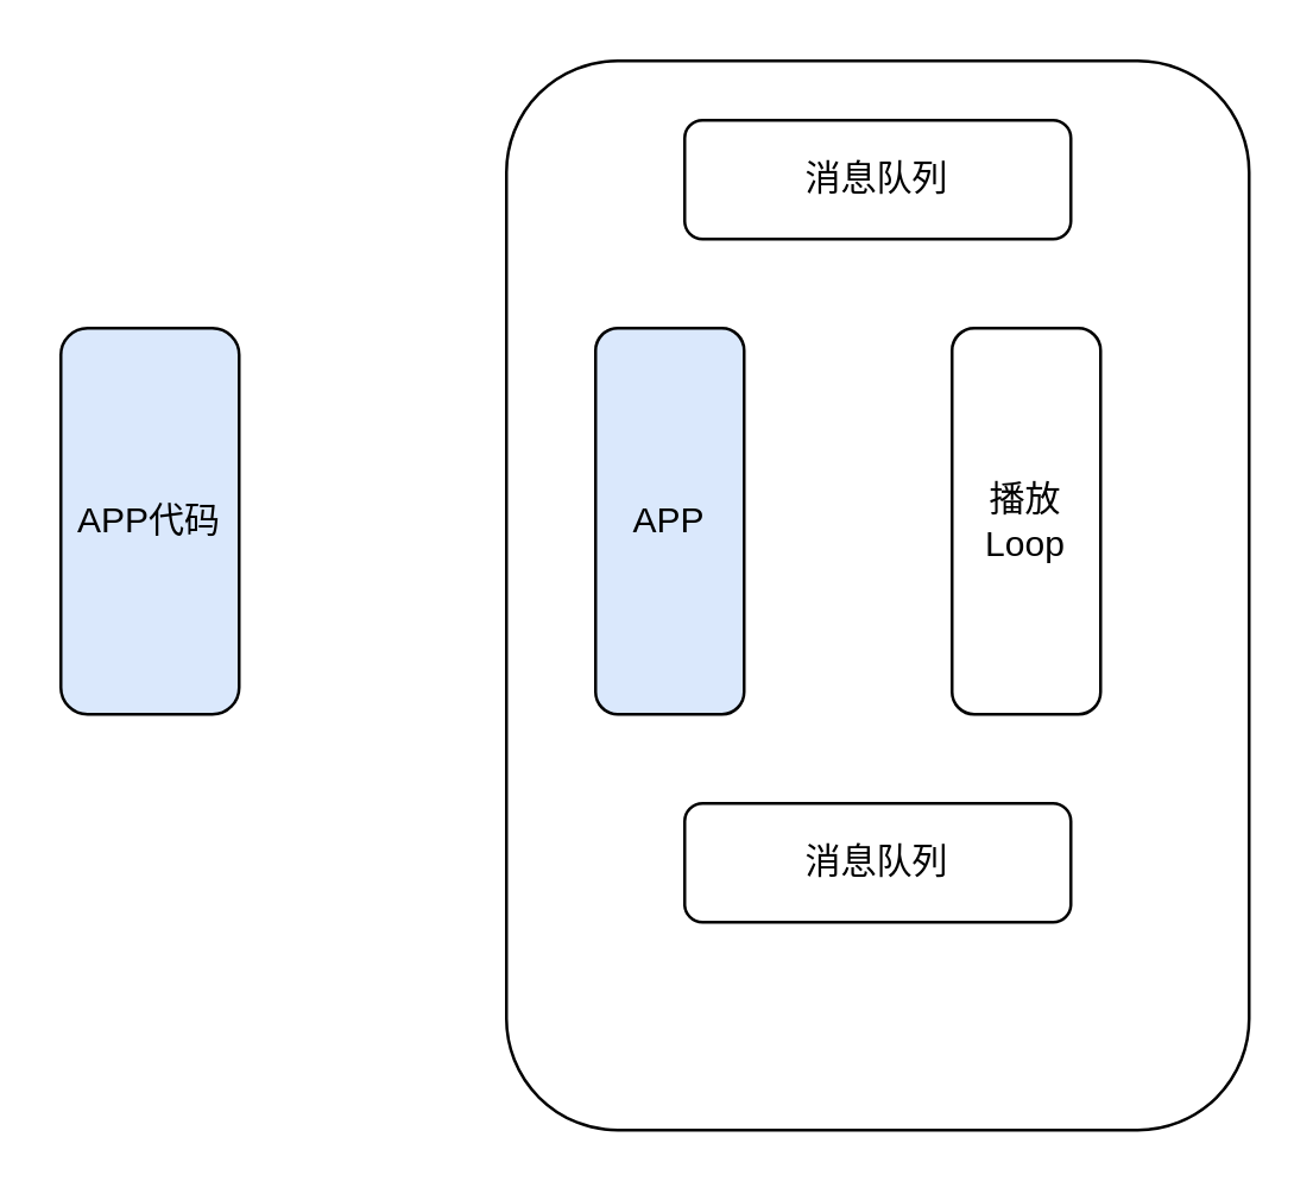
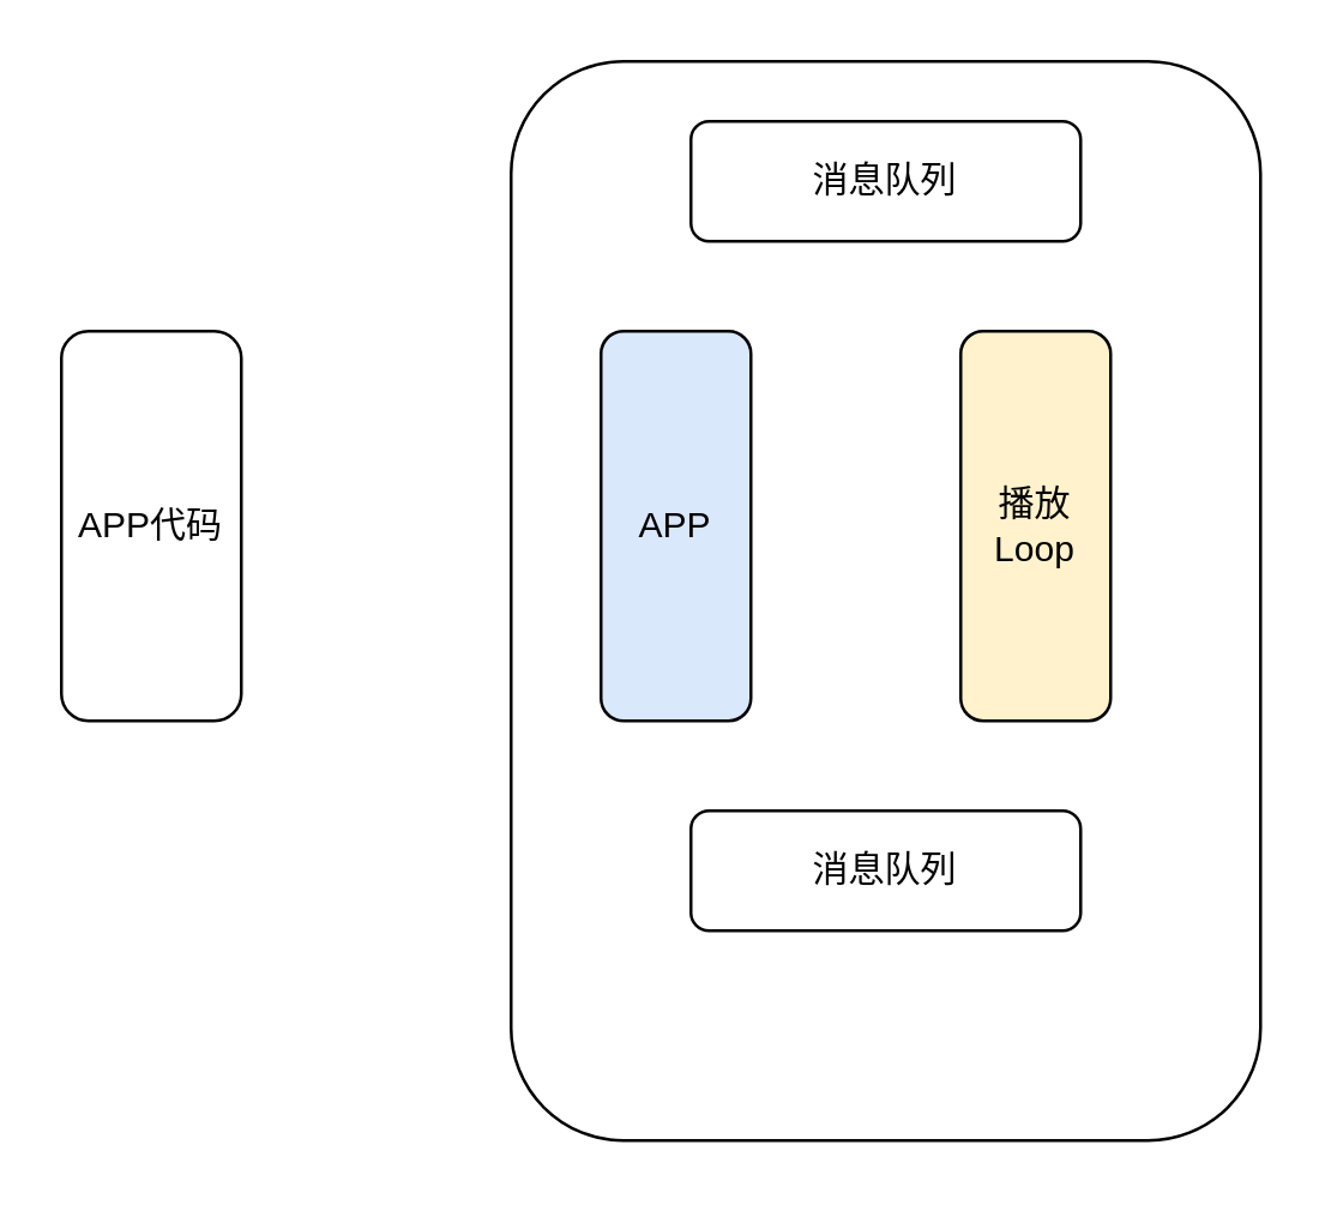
  <mxCell id="0" />
  <mxCell id="1" parent="0" />
  <mxCell id="2" value="" style="rounded=1;whiteSpace=wrap;html=1;" vertex="1" parent="1"><mxGeometry x="170" y="20" width="250" height="360" as="geometry" /></mxCell>
- <mxCell id="3" value="APP代码" style="rounded=1;whiteSpace=wrap;html=1;rotation=0;fillColor=#dae8fc;" vertex="1" parent="1"><mxGeometry x="20" y="110" width="60" height="130" as="geometry" /></mxCell>
+ <mxCell id="3" value="APP代码" style="rounded=1;whiteSpace=wrap;html=1;rotation=0;" vertex="1" parent="1"><mxGeometry x="20" y="110" width="60" height="130" as="geometry" /></mxCell>
  <mxCell id="4" value="APP" style="rounded=1;whiteSpace=wrap;html=1;rotation=0;fillColor=#dae8fc;" vertex="1" parent="1"><mxGeometry x="200" y="110" width="50" height="130" as="geometry" /></mxCell>
- <mxCell id="5" value="播放Loop" style="rounded=1;whiteSpace=wrap;html=1;rotation=0;" vertex="1" parent="1"><mxGeometry x="320" y="110" width="50" height="130" as="geometry" /></mxCell>
+ <mxCell id="5" value="播放Loop" style="rounded=1;whiteSpace=wrap;html=1;rotation=0;fillColor=#fff2cc;" vertex="1" parent="1"><mxGeometry x="320" y="110" width="50" height="130" as="geometry" /></mxCell>
  <mxCell id="6" value="消息队列" style="rounded=1;whiteSpace=wrap;html=1;rotation=0;" vertex="1" parent="1"><mxGeometry x="230" y="40" width="130" height="40" as="geometry" /></mxCell>
  <mxCell id="7" value="消息队列" style="rounded=1;whiteSpace=wrap;html=1;rotation=0;" vertex="1" parent="1"><mxGeometry x="230" y="270" width="130" height="40" as="geometry" /></mxCell>
